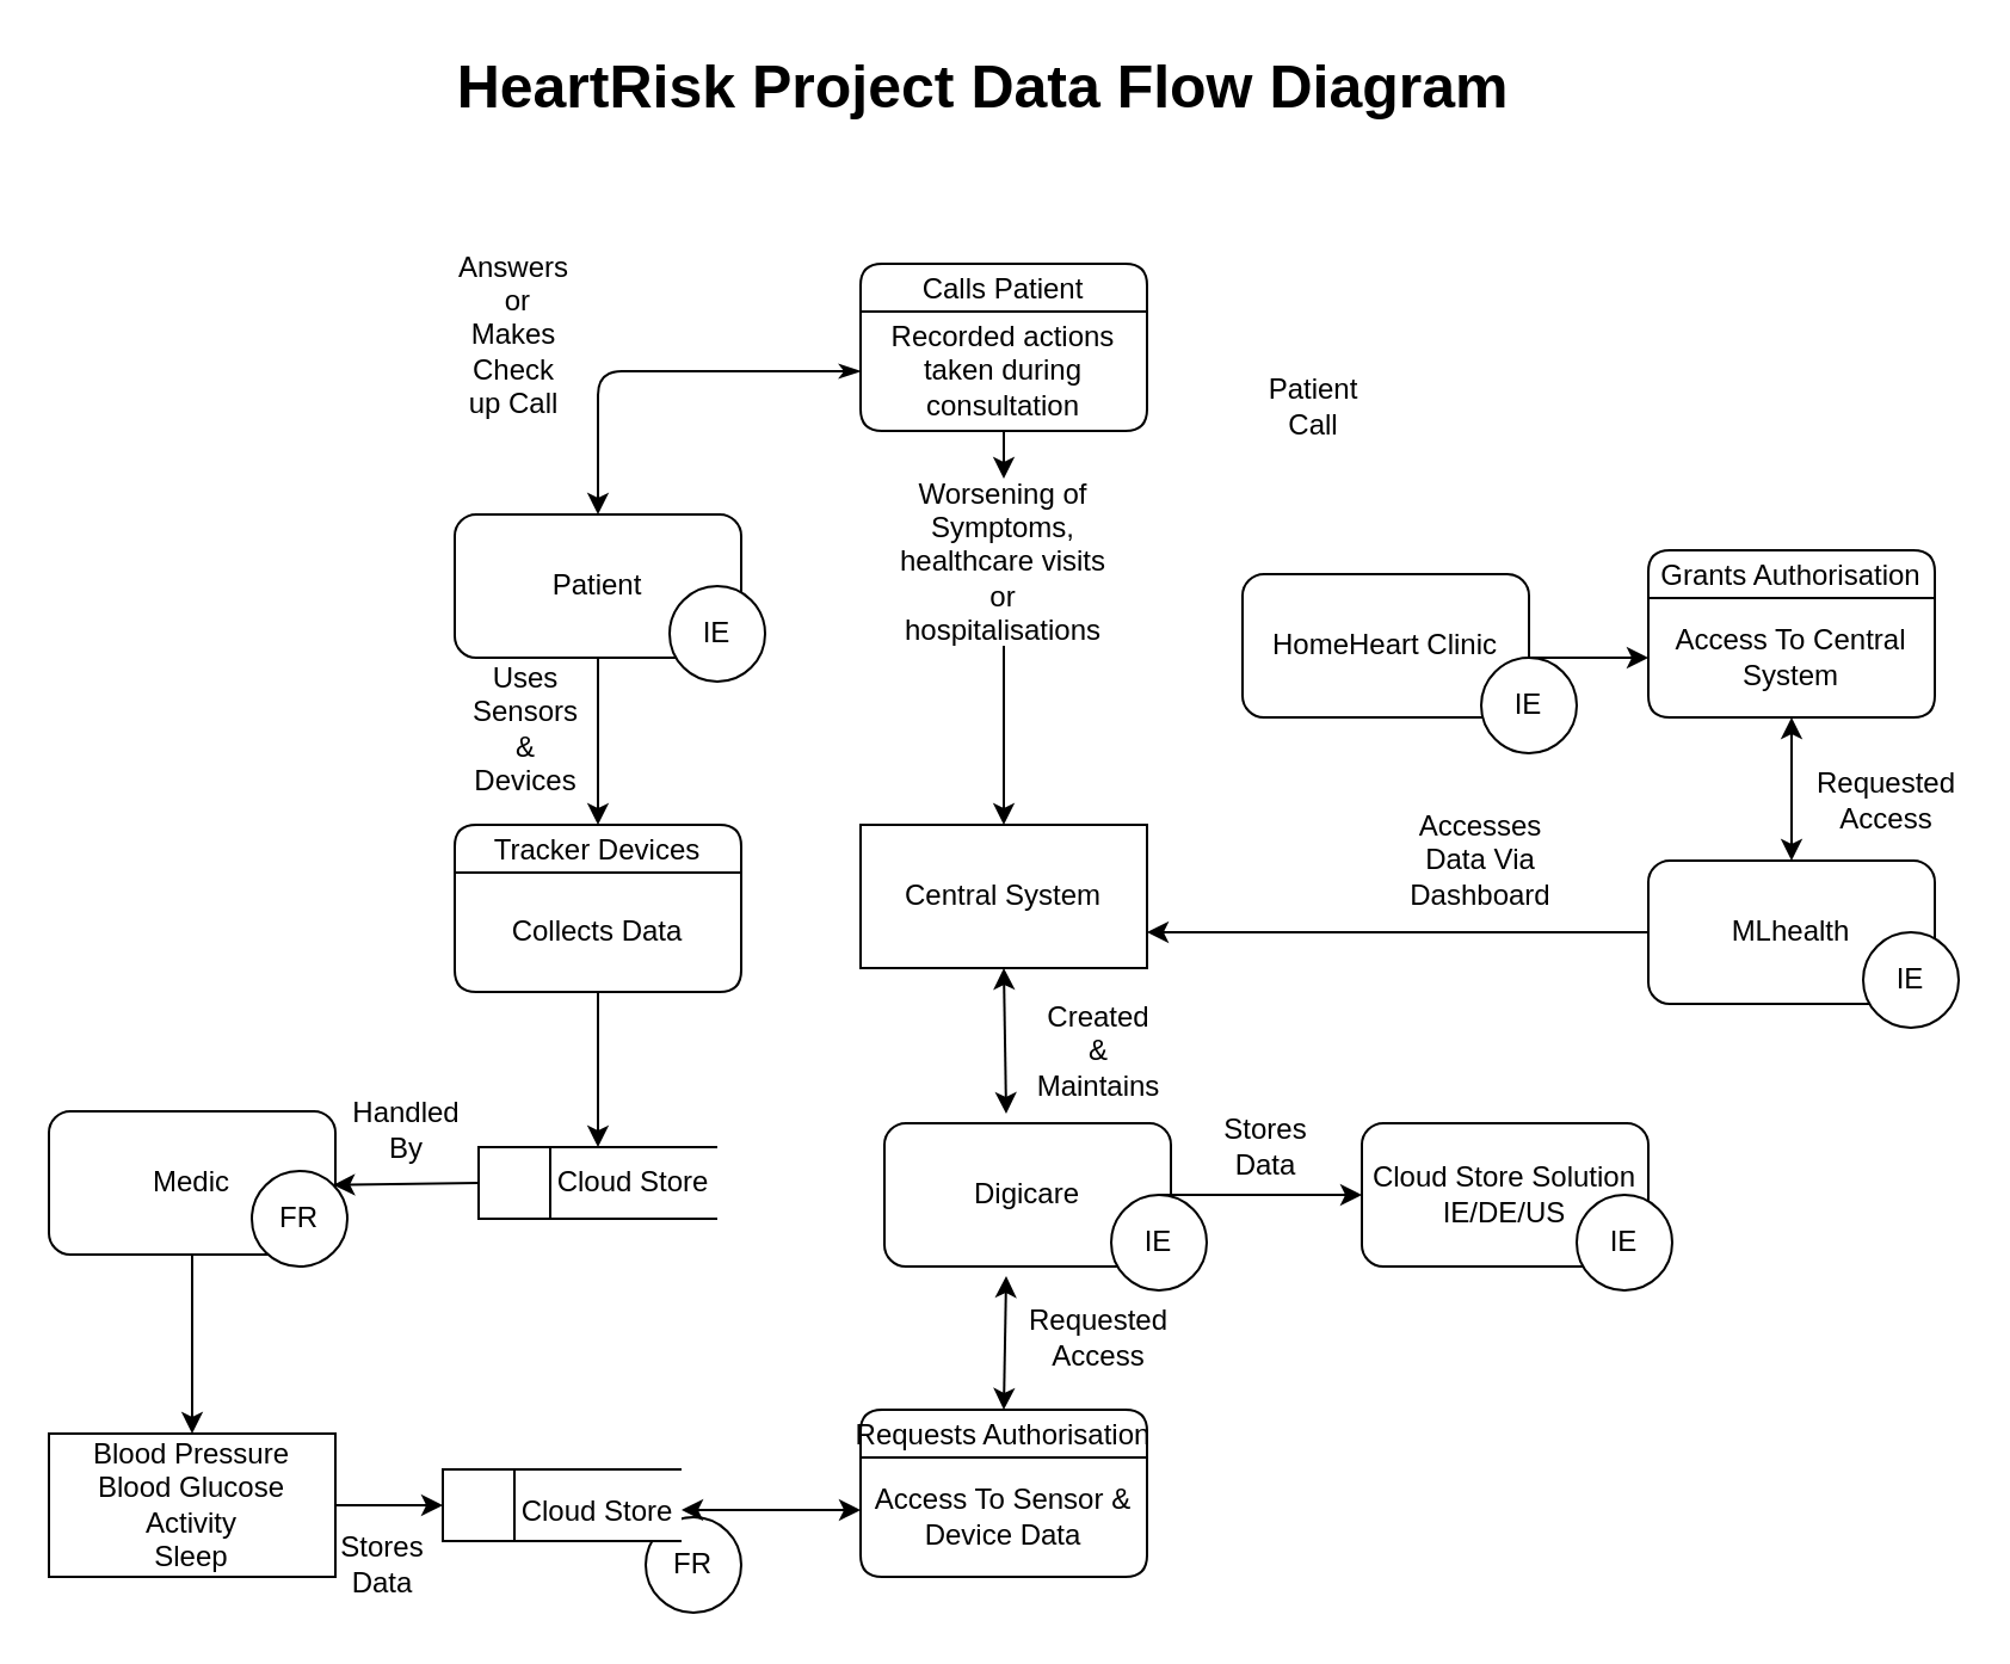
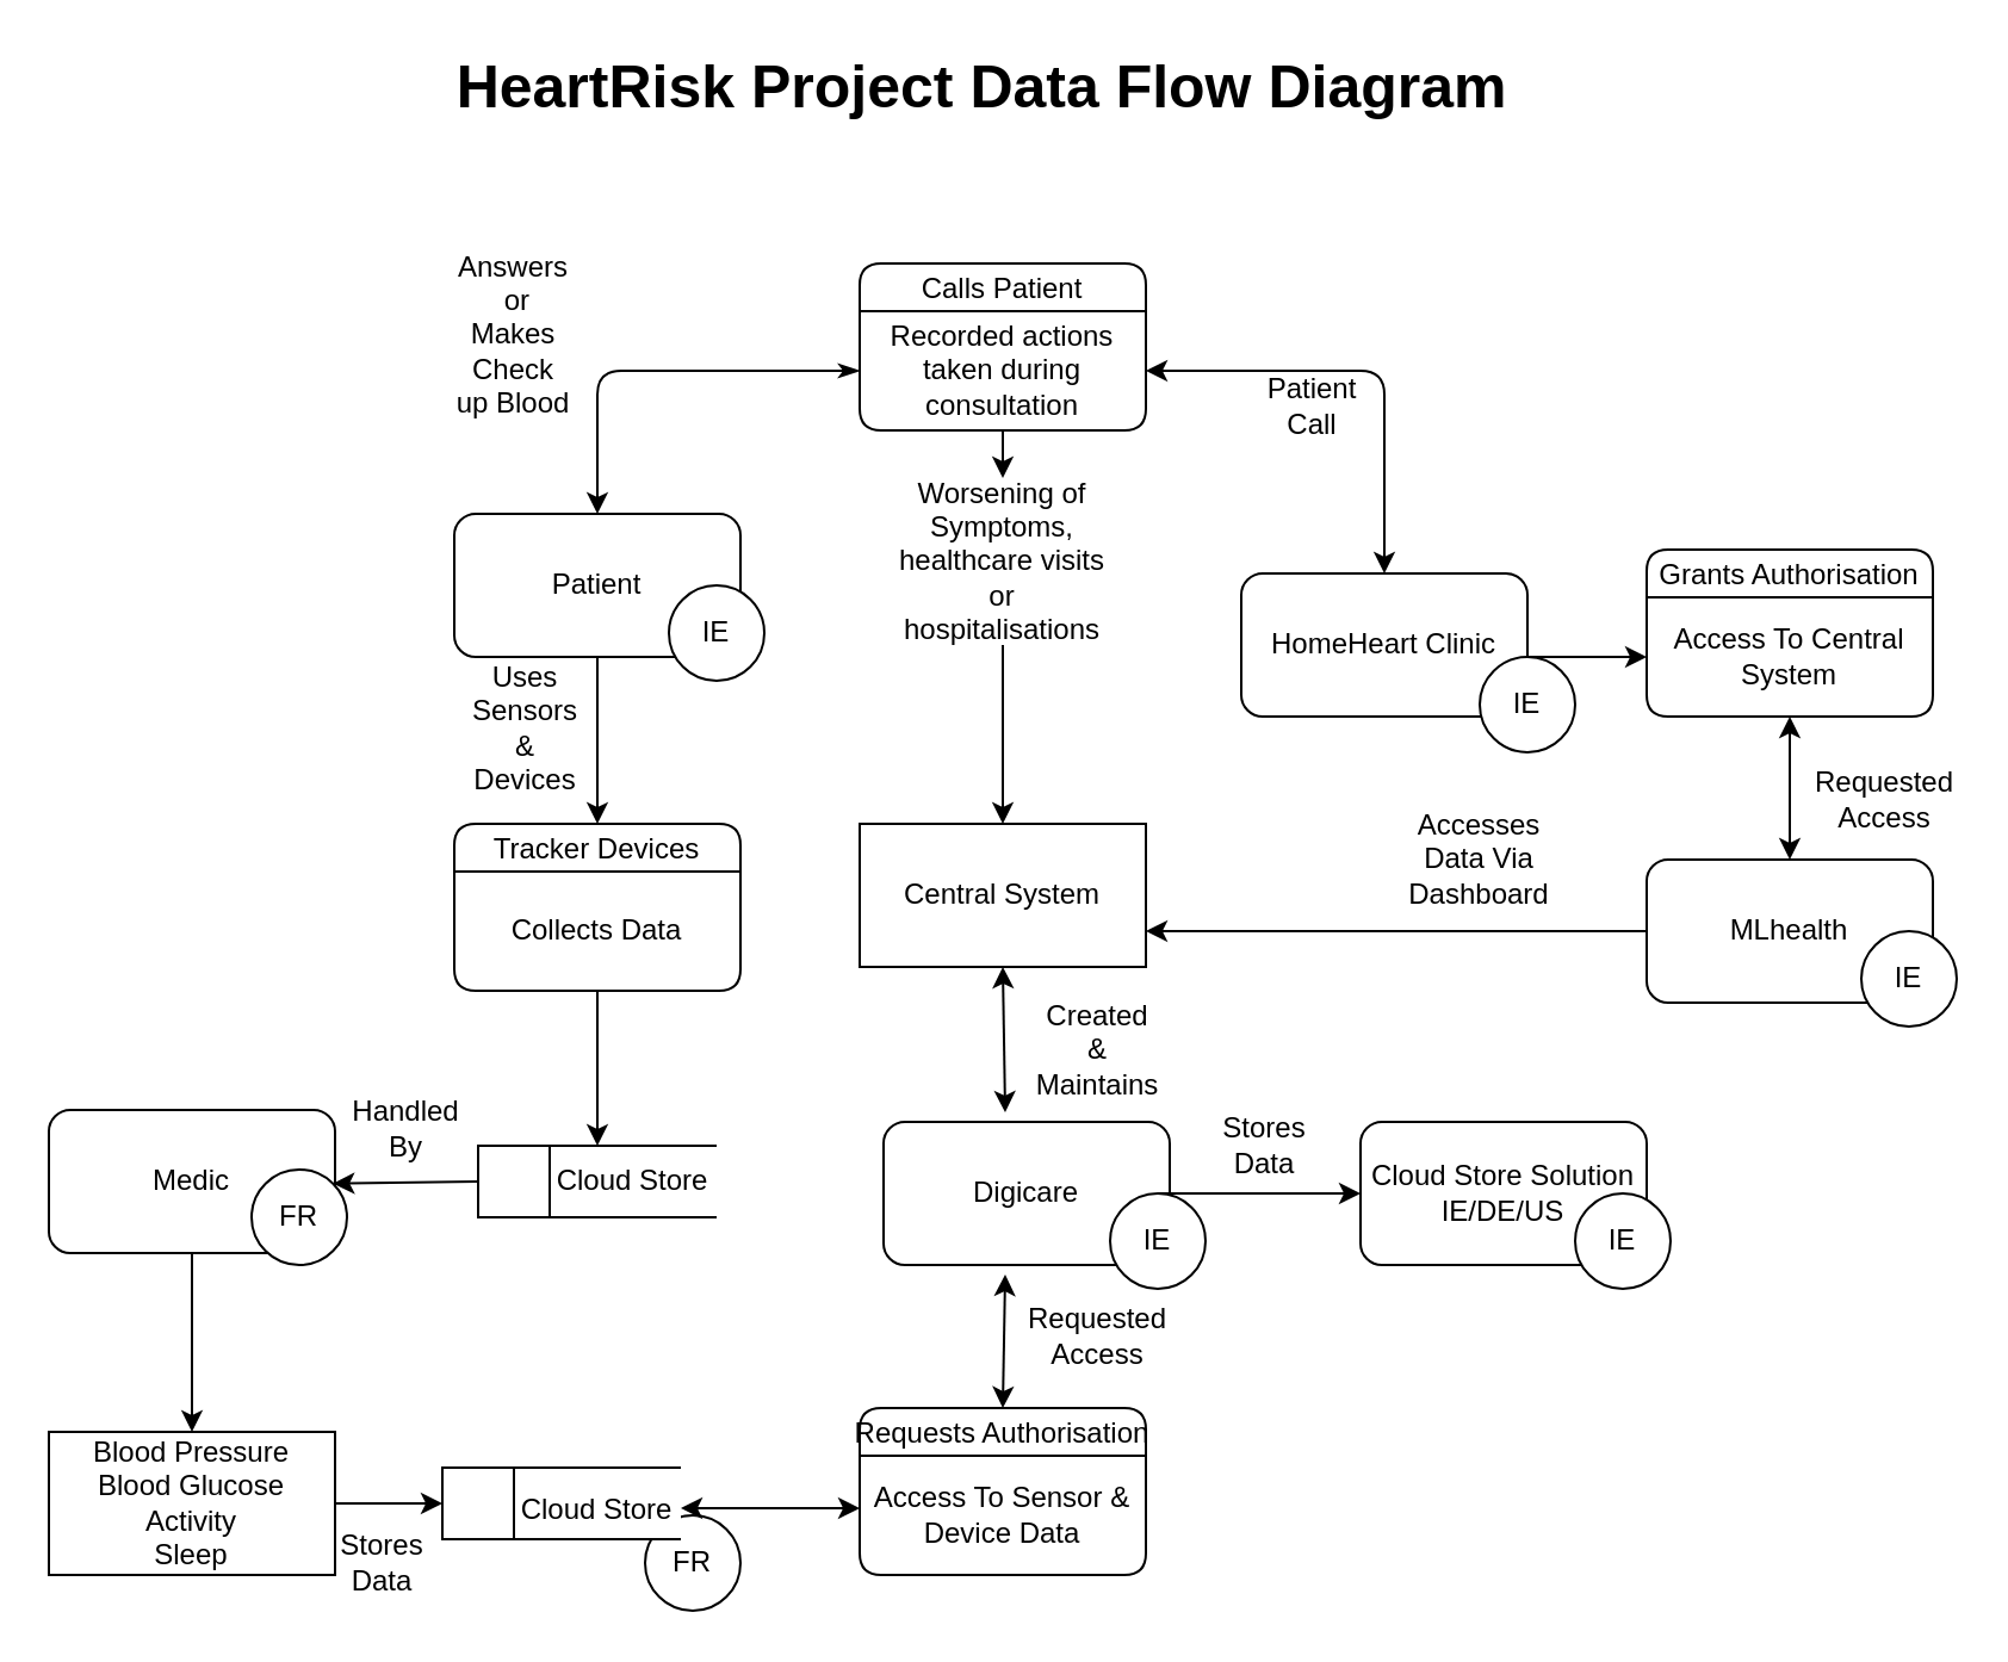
  <mxCell id="0" />
  <mxCell id="1" parent="0" />
  <mxCell id="2" value="Patient" style="rounded=1;whiteSpace=wrap;html=1;" vertex="1" parent="1"><mxGeometry x="190" y="215" width="120" height="60" as="geometry" /></mxCell>
  <mxCell id="3" value="MLhealth" style="rounded=1;whiteSpace=wrap;html=1;" vertex="1" parent="1"><mxGeometry x="690" y="360" width="120" height="60" as="geometry" /></mxCell>
  <mxCell id="4" value="Medic" style="rounded=1;whiteSpace=wrap;html=1;" vertex="1" parent="1"><mxGeometry x="20" y="465" width="120" height="60" as="geometry" /></mxCell>
  <mxCell id="5" value="IE" style="ellipse;whiteSpace=wrap;html=1;aspect=fixed;" vertex="1" parent="1"><mxGeometry x="780" y="390" width="40" height="40" as="geometry" /></mxCell>
  <mxCell id="6" value="IE" style="ellipse;whiteSpace=wrap;html=1;aspect=fixed;" vertex="1" parent="1"><mxGeometry x="280" y="245" width="40" height="40" as="geometry" /></mxCell>
  <mxCell id="7" value="FR" style="ellipse;whiteSpace=wrap;html=1;aspect=fixed;" vertex="1" parent="1"><mxGeometry x="105" y="490" width="40" height="40" as="geometry" /></mxCell>
  <mxCell id="8" value="" style="endArrow=classic;html=1;entryX=0.5;entryY=0;entryDx=0;entryDy=0;exitX=0.5;exitY=1;exitDx=0;exitDy=0;" edge="1" parent="1" source="4" target="9"><mxGeometry width="50" height="50" relative="1" as="geometry"><mxPoint x="97.5" y="650" as="sourcePoint" /><mxPoint x="187.5" y="650" as="targetPoint" /><Array as="points" /></mxGeometry></mxCell>
  <mxCell id="9" value="Blood Pressure&lt;br&gt;Blood Glucose&lt;br&gt;Activity&lt;br&gt;Sleep" style="rounded=0;whiteSpace=wrap;html=1;" vertex="1" parent="1"><mxGeometry x="20" y="600" width="120" height="60" as="geometry" /></mxCell>
  <mxCell id="10" value="FR" style="ellipse;whiteSpace=wrap;html=1;aspect=fixed;" vertex="1" parent="1"><mxGeometry x="270" y="635" width="40" height="40" as="geometry" /></mxCell>
  <mxCell id="11" value="Stores Data" style="text;html=1;strokeColor=none;fillColor=none;align=center;verticalAlign=middle;whiteSpace=wrap;rounded=0;" vertex="1" parent="1"><mxGeometry x="140" y="645" width="40" height="20" as="geometry" /></mxCell>
  <mxCell id="12" value="Tracker Devices" style="swimlane;fontStyle=0;childLayout=stackLayout;horizontal=1;startSize=20;fillColor=#ffffff;horizontalStack=0;resizeParent=1;resizeParentMax=0;resizeLast=0;collapsible=0;marginBottom=0;swimlaneFillColor=#ffffff;rounded=1;glass=0;" vertex="1" parent="1"><mxGeometry x="190" y="345" width="120" height="70" as="geometry" /></mxCell>
  <mxCell id="13" value="Collects Data" style="text;html=1;strokeColor=none;fillColor=none;align=center;verticalAlign=middle;whiteSpace=wrap;rounded=0;glass=0;" vertex="1" parent="12"><mxGeometry y="20" width="120" height="50" as="geometry" /></mxCell>
  <mxCell id="14" value="" style="html=1;dashed=0;whitespace=wrap;shape=mxgraph.dfd.dataStoreID;align=left;spacingLeft=3;points=[[0,0],[0.5,0],[1,0],[0,0.5],[1,0.5],[0,1],[0.5,1],[1,1]];rounded=1;glass=0;gradientColor=none;" vertex="1" parent="1"><mxGeometry x="185" y="615" width="100" height="30" as="geometry" /></mxCell>
  <mxCell id="15" value="Cloud Store" style="text;html=1;strokeColor=none;fillColor=none;align=center;verticalAlign=middle;whiteSpace=wrap;rounded=0;" vertex="1" parent="1"><mxGeometry x="215" y="620" width="70" height="25" as="geometry" /></mxCell>
  <mxCell id="16" value="" style="endArrow=classic;html=1;exitX=0.5;exitY=1;exitDx=0;exitDy=0;entryX=0.5;entryY=0;entryDx=0;entryDy=0;" edge="1" parent="1" source="2" target="12"><mxGeometry width="50" height="50" relative="1" as="geometry"><mxPoint x="190" y="585" as="sourcePoint" /><mxPoint x="240" y="535" as="targetPoint" /></mxGeometry></mxCell>
  <mxCell id="17" value="Uses Sensors &amp;amp; Devices" style="text;html=1;strokeColor=none;fillColor=none;align=center;verticalAlign=middle;whiteSpace=wrap;rounded=0;glass=0;" vertex="1" parent="1"><mxGeometry x="200" y="295" width="40" height="20" as="geometry" /></mxCell>
  <mxCell id="18" value="HomeHeart Clinic" style="rounded=1;whiteSpace=wrap;html=1;" vertex="1" parent="1"><mxGeometry x="520" y="240" width="120" height="60" as="geometry" /></mxCell>
  <mxCell id="19" value="IE" style="ellipse;whiteSpace=wrap;html=1;aspect=fixed;" vertex="1" parent="1"><mxGeometry x="620" y="275" width="40" height="40" as="geometry" /></mxCell>
  <mxCell id="20" value="Accesses Data Via Dashboard" style="text;html=1;strokeColor=none;fillColor=none;align=center;verticalAlign=middle;whiteSpace=wrap;rounded=0;glass=0;" vertex="1" parent="1"><mxGeometry x="600" y="350" width="40" height="20" as="geometry" /></mxCell>
  <mxCell id="21" value="" style="endArrow=classic;html=1;exitX=0.5;exitY=1;exitDx=0;exitDy=0;entryX=0.5;entryY=0;entryDx=0;entryDy=0;" edge="1" parent="1" source="13" target="29"><mxGeometry width="50" height="50" relative="1" as="geometry"><mxPoint x="190" y="525" as="sourcePoint" /><mxPoint x="250" y="455" as="targetPoint" /></mxGeometry></mxCell>
  <mxCell id="22" value="Digicare" style="rounded=1;whiteSpace=wrap;html=1;" vertex="1" parent="1"><mxGeometry x="370" y="470" width="120" height="60" as="geometry" /></mxCell>
  <mxCell id="23" value="IE" style="ellipse;whiteSpace=wrap;html=1;aspect=fixed;" vertex="1" parent="1"><mxGeometry x="465" y="500" width="40" height="40" as="geometry" /></mxCell>
  <mxCell id="24" value="Cloud Store Solution&lt;br&gt;IE/DE/US" style="rounded=1;whiteSpace=wrap;html=1;" vertex="1" parent="1"><mxGeometry x="570" y="470" width="120" height="60" as="geometry" /></mxCell>
  <mxCell id="25" value="" style="endArrow=classic;html=1;entryX=0;entryY=0.5;entryDx=0;entryDy=0;exitX=0.5;exitY=0;exitDx=0;exitDy=0;" edge="1" parent="1" target="24" source="23"><mxGeometry width="50" height="50" relative="1" as="geometry"><mxPoint x="510" y="500" as="sourcePoint" /><mxPoint x="1090" y="600" as="targetPoint" /><Array as="points" /></mxGeometry></mxCell>
  <mxCell id="26" value="Stores Data" style="text;html=1;strokeColor=none;fillColor=none;align=center;verticalAlign=middle;whiteSpace=wrap;rounded=0;" vertex="1" parent="1"><mxGeometry x="510" y="470" width="40" height="20" as="geometry" /></mxCell>
  <mxCell id="27" value="Handled By" style="text;html=1;strokeColor=none;fillColor=none;align=center;verticalAlign=middle;whiteSpace=wrap;rounded=0;glass=0;" vertex="1" parent="1"><mxGeometry x="150" y="462.5" width="40" height="20" as="geometry" /></mxCell>
  <mxCell id="28" value="IE" style="ellipse;whiteSpace=wrap;html=1;aspect=fixed;" vertex="1" parent="1"><mxGeometry x="660" y="500" width="40" height="40" as="geometry" /></mxCell>
  <mxCell id="29" value="" style="html=1;dashed=0;whitespace=wrap;shape=mxgraph.dfd.dataStoreID;align=left;spacingLeft=3;points=[[0,0],[0.5,0],[1,0],[0,0.5],[1,0.5],[0,1],[0.5,1],[1,1]];rounded=1;glass=0;gradientColor=none;" vertex="1" parent="1"><mxGeometry x="200" y="480" width="100" height="30" as="geometry" /></mxCell>
  <mxCell id="30" value="Cloud Store" style="text;html=1;strokeColor=none;fillColor=none;align=center;verticalAlign=middle;whiteSpace=wrap;rounded=0;" vertex="1" parent="1"><mxGeometry x="230" y="482.5" width="70" height="25" as="geometry" /></mxCell>
  <mxCell id="31" value="Central System" style="rounded=0;whiteSpace=wrap;html=1;fillColor=none;" vertex="1" parent="1"><mxGeometry x="360" y="345" width="120" height="60" as="geometry" /></mxCell>
  <mxCell id="32" value="" style="endArrow=classic;startArrow=classic;html=1;exitX=0.5;exitY=1;exitDx=0;exitDy=0;" edge="1" parent="1" source="31"><mxGeometry width="50" height="50" relative="1" as="geometry"><mxPoint x="450" y="410" as="sourcePoint" /><mxPoint x="421" y="466" as="targetPoint" /></mxGeometry></mxCell>
  <mxCell id="33" value="Created &amp;amp; Maintains" style="text;html=1;strokeColor=none;fillColor=none;align=center;verticalAlign=middle;whiteSpace=wrap;rounded=0;glass=0;" vertex="1" parent="1"><mxGeometry x="440" y="430" width="40" height="20" as="geometry" /></mxCell>
  <mxCell id="34" value="Calls Patient" style="swimlane;fontStyle=0;childLayout=stackLayout;horizontal=1;startSize=20;fillColor=#ffffff;horizontalStack=0;resizeParent=1;resizeParentMax=0;resizeLast=0;collapsible=0;marginBottom=0;swimlaneFillColor=#ffffff;rounded=1;glass=0;" vertex="1" parent="1"><mxGeometry x="360" y="110" width="120" height="70" as="geometry" /></mxCell>
  <mxCell id="35" value="Recorded actions taken during consultation" style="text;html=1;strokeColor=none;fillColor=none;align=center;verticalAlign=middle;whiteSpace=wrap;rounded=0;glass=0;" vertex="1" parent="34"><mxGeometry y="20" width="120" height="50" as="geometry" /></mxCell>
  <mxCell id="36" value="" style="endArrow=classic;html=1;entryX=0.5;entryY=0;entryDx=0;entryDy=0;exitX=0.5;exitY=1;exitDx=0;exitDy=0;" edge="1" parent="1" source="39" target="31"><mxGeometry width="50" height="50" relative="1" as="geometry"><mxPoint x="190" y="490" as="sourcePoint" /><mxPoint x="240" y="440" as="targetPoint" /></mxGeometry></mxCell>
+ <mxCell id="37" value="" style="endArrow=classic;html=1;entryX=1;entryY=0.5;entryDx=0;entryDy=0;exitX=0.5;exitY=0;exitDx=0;exitDy=0;startArrow=classic;startFill=1;" edge="1" parent="1" source="18" target="35"><mxGeometry width="50" height="50" relative="1" as="geometry"><mxPoint x="190" y="490" as="sourcePoint" /><mxPoint x="240" y="440" as="targetPoint" /><Array as="points"><mxPoint x="580" y="155" /></Array></mxGeometry></mxCell>
  <mxCell id="38" value="" style="endArrow=classic;html=1;entryX=0.5;entryY=0;entryDx=0;entryDy=0;exitX=0;exitY=0.5;exitDx=0;exitDy=0;startArrow=classicThin;startFill=1;" edge="1" parent="1" source="35" target="2"><mxGeometry width="50" height="50" relative="1" as="geometry"><mxPoint x="190" y="390" as="sourcePoint" /><mxPoint x="240" y="340" as="targetPoint" /><Array as="points"><mxPoint x="250" y="155" /></Array></mxGeometry></mxCell>
  <mxCell id="39" value="Worsening of Symptoms, healthcare visits or hospitalisations" style="text;html=1;strokeColor=none;fillColor=none;align=center;verticalAlign=middle;whiteSpace=wrap;rounded=0;glass=0;" vertex="1" parent="1"><mxGeometry x="375" y="200" width="90" height="70" as="geometry" /></mxCell>
  <mxCell id="40" value="" style="endArrow=classic;html=1;entryX=0.5;entryY=0;entryDx=0;entryDy=0;exitX=0.5;exitY=1;exitDx=0;exitDy=0;" edge="1" parent="1" source="35" target="39"><mxGeometry width="50" height="50" relative="1" as="geometry"><mxPoint x="450" y="180" as="sourcePoint" /><mxPoint x="450" y="350" as="targetPoint" /></mxGeometry></mxCell>
  <mxCell id="41" value="Patient Call" style="text;html=1;strokeColor=none;fillColor=none;align=center;verticalAlign=middle;whiteSpace=wrap;rounded=0;glass=0;" vertex="1" parent="1"><mxGeometry x="530" y="160" width="40" height="20" as="geometry" /></mxCell>
- <mxCell id="42" value="Answers&lt;br&gt;&amp;nbsp;or Makes&lt;br&gt;Check up Call" style="text;html=1;strokeColor=none;fillColor=none;align=center;verticalAlign=middle;whiteSpace=wrap;rounded=0;glass=0;" vertex="1" parent="1"><mxGeometry x="190" y="100" width="50" height="80" as="geometry" /></mxCell>
+ <mxCell id="42" value="Answers&lt;br&gt;&amp;nbsp;or Makes&lt;br&gt;Check up Blood" style="text;html=1;strokeColor=none;fillColor=none;align=center;verticalAlign=middle;whiteSpace=wrap;rounded=0;glass=0;" vertex="1" parent="1"><mxGeometry x="190" y="100" width="50" height="80" as="geometry" /></mxCell>
  <mxCell id="43" value="" style="endArrow=classic;html=1;entryX=0;entryY=0.5;entryDx=0;entryDy=0;" edge="1" parent="1" target="45"><mxGeometry width="50" height="50" relative="1" as="geometry"><mxPoint x="640" y="275" as="sourcePoint" /><mxPoint x="690" y="225" as="targetPoint" /></mxGeometry></mxCell>
  <mxCell id="44" value="Grants Authorisation" style="swimlane;fontStyle=0;childLayout=stackLayout;horizontal=1;startSize=20;fillColor=#ffffff;horizontalStack=0;resizeParent=1;resizeParentMax=0;resizeLast=0;collapsible=0;marginBottom=0;swimlaneFillColor=#ffffff;rounded=1;glass=0;" vertex="1" parent="1"><mxGeometry x="690" y="230" width="120" height="70" as="geometry" /></mxCell>
  <mxCell id="45" value="Access To Central System" style="text;html=1;strokeColor=none;fillColor=none;align=center;verticalAlign=middle;whiteSpace=wrap;rounded=0;glass=0;" vertex="1" parent="44"><mxGeometry y="20" width="120" height="50" as="geometry" /></mxCell>
  <mxCell id="46" value="" style="endArrow=classic;html=1;entryX=0.5;entryY=0;entryDx=0;entryDy=0;exitX=0.5;exitY=1;exitDx=0;exitDy=0;startArrow=classic;startFill=1;" edge="1" parent="1" source="45" target="3"><mxGeometry width="50" height="50" relative="1" as="geometry"><mxPoint x="520" y="400" as="sourcePoint" /><mxPoint x="570" y="350" as="targetPoint" /></mxGeometry></mxCell>
  <mxCell id="47" value="Requested Access" style="text;html=1;strokeColor=none;fillColor=none;align=center;verticalAlign=middle;whiteSpace=wrap;rounded=0;glass=0;" vertex="1" parent="1"><mxGeometry x="770" y="325" width="40" height="20" as="geometry" /></mxCell>
  <mxCell id="48" value="" style="endArrow=classic;html=1;entryX=1;entryY=0.75;entryDx=0;entryDy=0;exitX=0;exitY=0.5;exitDx=0;exitDy=0;" edge="1" parent="1" source="3" target="31"><mxGeometry width="50" height="50" relative="1" as="geometry"><mxPoint x="600" y="430" as="sourcePoint" /><mxPoint x="650" y="380" as="targetPoint" /></mxGeometry></mxCell>
  <mxCell id="49" value="" style="endArrow=classic;html=1;exitX=0;exitY=0.5;exitDx=0;exitDy=0;entryX=1;entryY=0;entryDx=0;entryDy=0;" edge="1" parent="1" source="29" target="7"><mxGeometry width="50" height="50" relative="1" as="geometry"><mxPoint x="80" y="420" as="sourcePoint" /><mxPoint x="130" y="370" as="targetPoint" /></mxGeometry></mxCell>
  <mxCell id="50" value="Requests Authorisation" style="swimlane;fontStyle=0;childLayout=stackLayout;horizontal=1;startSize=20;fillColor=#ffffff;horizontalStack=0;resizeParent=1;resizeParentMax=0;resizeLast=0;collapsible=0;marginBottom=0;swimlaneFillColor=#ffffff;rounded=1;glass=0;" vertex="1" parent="1"><mxGeometry x="360" y="590" width="120" height="70" as="geometry" /></mxCell>
  <mxCell id="51" value="Access To Sensor &amp;amp; Device Data" style="text;html=1;strokeColor=none;fillColor=none;align=center;verticalAlign=middle;whiteSpace=wrap;rounded=0;glass=0;" vertex="1" parent="50"><mxGeometry y="20" width="120" height="50" as="geometry" /></mxCell>
  <mxCell id="52" value="Requested Access" style="text;html=1;strokeColor=none;fillColor=none;align=center;verticalAlign=middle;whiteSpace=wrap;rounded=0;glass=0;" vertex="1" parent="1"><mxGeometry x="440" y="550" width="40" height="20" as="geometry" /></mxCell>
  <mxCell id="53" value="" style="endArrow=classic;html=1;entryX=0;entryY=0.5;entryDx=0;entryDy=0;exitX=1;exitY=0.5;exitDx=0;exitDy=0;" edge="1" parent="1" source="9" target="14"><mxGeometry width="50" height="50" relative="1" as="geometry"><mxPoint x="610" y="460" as="sourcePoint" /><mxPoint x="660" y="410" as="targetPoint" /></mxGeometry></mxCell>
  <mxCell id="54" value="" style="endArrow=classic;startArrow=classic;html=1;" edge="1" parent="1"><mxGeometry width="50" height="50" relative="1" as="geometry"><mxPoint x="285" y="632" as="sourcePoint" /><mxPoint x="360" y="632" as="targetPoint" /></mxGeometry></mxCell>
  <mxCell id="55" value="" style="endArrow=classic;startArrow=classic;html=1;exitX=0.425;exitY=1.067;exitDx=0;exitDy=0;exitPerimeter=0;entryX=0.5;entryY=0;entryDx=0;entryDy=0;" edge="1" parent="1" source="22" target="50"><mxGeometry width="50" height="50" relative="1" as="geometry"><mxPoint x="415" y="570" as="sourcePoint" /><mxPoint x="490" y="570" as="targetPoint" /></mxGeometry></mxCell>
  <mxCell id="56" value="&lt;b&gt;&lt;font style=&quot;font-size: 25px&quot;&gt;HeartRisk Project&amp;nbsp;&lt;/font&gt;&lt;/b&gt;&lt;b&gt;&lt;font style=&quot;font-size: 25px&quot;&gt;Data Flow Diagram&amp;nbsp;&lt;/font&gt;&lt;/b&gt;" style="text;html=1;strokeColor=none;fillColor=none;align=center;verticalAlign=middle;whiteSpace=wrap;rounded=0;glass=0;" vertex="1" parent="1"><mxGeometry x="150" y="20" width="530" height="30" as="geometry" /></mxCell>
